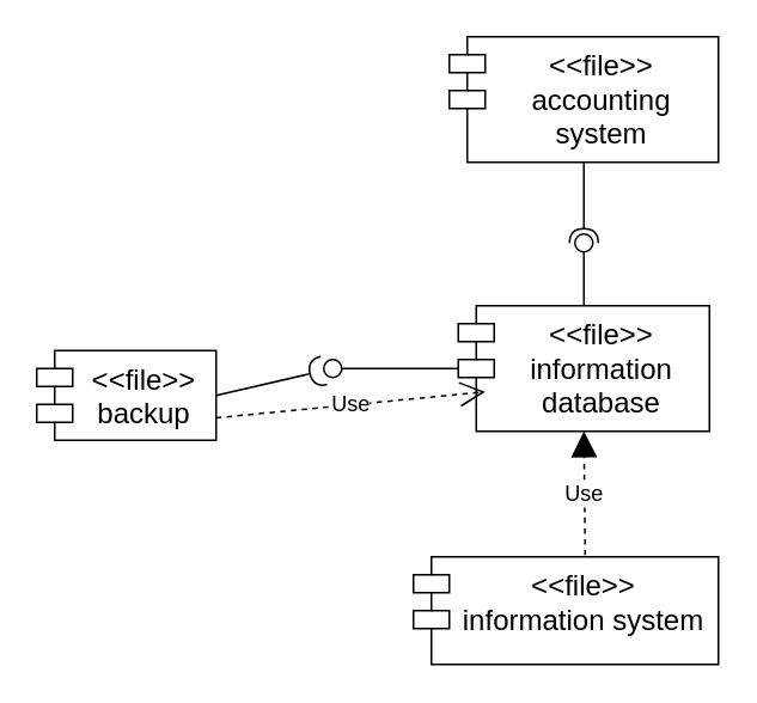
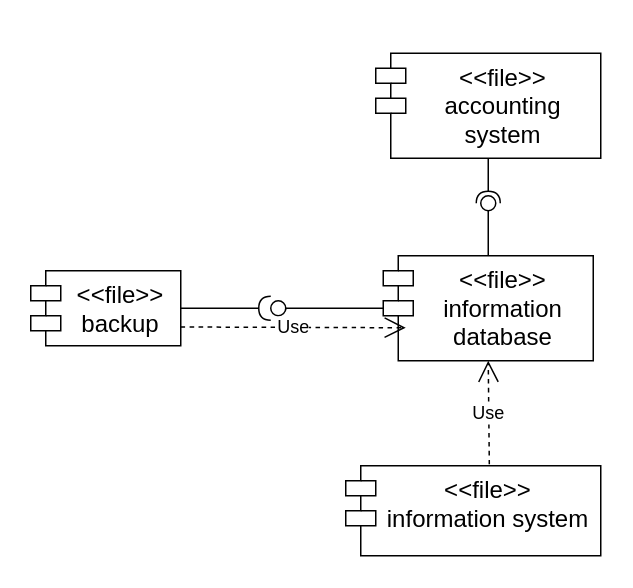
  <mxCell id="0" />
  <mxCell id="1" parent="0" />
- <mxCell id="2" value="&amp;lt;&amp;lt;file&amp;gt;&amp;gt;&lt;br&gt;accounting system" style="shape=module;align=left;spacingLeft=20;align=center;verticalAlign=top;whiteSpace=wrap;html=1;fontSize=16;" vertex="1" parent="1"><mxGeometry x="250" y="20" width="150" height="70" as="geometry" /></mxCell>
+ <mxCell id="2" value="&amp;lt;&amp;lt;file&amp;gt;&amp;gt;&lt;br&gt;accounting system" style="shape=module;align=left;spacingLeft=20;align=center;verticalAlign=top;whiteSpace=wrap;html=1;fontSize=16;" vertex="1" parent="1"><mxGeometry x="250" y="35" width="150" height="70" as="geometry" /></mxCell>
  <mxCell id="3" value="&amp;lt;&amp;lt;file&amp;gt;&amp;gt;&lt;br&gt;information&lt;br&gt;database" style="shape=module;align=left;spacingLeft=20;align=center;verticalAlign=top;whiteSpace=wrap;html=1;fontSize=16;" vertex="1" parent="1"><mxGeometry x="255" y="170" width="140" height="70" as="geometry" /></mxCell>
  <mxCell id="4" value="&amp;lt;&amp;lt;file&amp;gt;&amp;gt;&lt;br&gt;information system" style="shape=module;align=left;spacingLeft=20;align=center;verticalAlign=top;whiteSpace=wrap;html=1;fontSize=16;" vertex="1" parent="1"><mxGeometry x="230" y="310" width="170" height="60" as="geometry" /></mxCell>
- <mxCell id="5" value="&amp;lt;&amp;lt;file&amp;gt;&amp;gt;&lt;br&gt;backup" style="shape=module;align=left;spacingLeft=20;align=center;verticalAlign=top;whiteSpace=wrap;html=1;fontSize=16;" vertex="1" parent="1"><mxGeometry x="20" y="195" width="100" height="50" as="geometry" /></mxCell>
+ <mxCell id="5" value="&amp;lt;&amp;lt;file&amp;gt;&amp;gt;&lt;br&gt;backup" style="shape=module;align=left;spacingLeft=20;align=center;verticalAlign=top;whiteSpace=wrap;html=1;fontSize=16;" vertex="1" parent="1"><mxGeometry x="20" y="180" width="100" height="50" as="geometry" /></mxCell>
  <mxCell id="6" value="" style="rounded=0;orthogonalLoop=1;jettySize=auto;html=1;endArrow=none;endFill=0;sketch=0;sourcePerimeterSpacing=0;targetPerimeterSpacing=0;fontSize=12;startSize=8;endSize=8;curved=1;exitX=1;exitY=0.75;exitDx=0;exitDy=0;" edge="1" parent="1" source="9"><mxGeometry relative="1" as="geometry"><mxPoint x="140" y="205" as="sourcePoint" /><mxPoint x="190" y="205" as="targetPoint" /></mxGeometry></mxCell>
  <mxCell id="7" value="" style="rounded=0;orthogonalLoop=1;jettySize=auto;html=1;endArrow=none;endFill=0;sketch=0;sourcePerimeterSpacing=0;targetPerimeterSpacing=0;fontSize=12;startSize=8;endSize=8;curved=1;" edge="1" parent="1" source="3" target="9"><mxGeometry relative="1" as="geometry"><mxPoint x="130" y="208" as="sourcePoint" /><mxPoint x="190" y="205" as="targetPoint" /></mxGeometry></mxCell>
  <mxCell id="8" value="" style="rounded=0;orthogonalLoop=1;jettySize=auto;html=1;endArrow=halfCircle;endFill=0;endSize=6;strokeWidth=1;sketch=0;fontSize=12;curved=1;exitX=1;exitY=0.5;exitDx=0;exitDy=0;" edge="1" parent="1" source="5" target="9"><mxGeometry relative="1" as="geometry"><mxPoint x="120" y="205" as="sourcePoint" /><mxPoint x="190" y="220" as="targetPoint" /></mxGeometry></mxCell>
  <mxCell id="9" value="" style="ellipse;whiteSpace=wrap;html=1;align=center;aspect=fixed;resizable=0;points=[];outlineConnect=0;sketch=0;fontSize=16;" vertex="1" parent="1"><mxGeometry x="180" y="200" width="10" height="10" as="geometry" /></mxCell>
  <mxCell id="10" value="" style="rounded=0;orthogonalLoop=1;jettySize=auto;html=1;endArrow=none;endFill=0;sketch=0;sourcePerimeterSpacing=0;targetPerimeterSpacing=0;fontSize=12;startSize=8;endSize=8;curved=1;exitX=0.5;exitY=0;exitDx=0;exitDy=0;" edge="1" target="12" parent="1" source="3"><mxGeometry relative="1" as="geometry"><mxPoint x="305" y="135" as="sourcePoint" /></mxGeometry></mxCell>
  <mxCell id="11" value="" style="rounded=0;orthogonalLoop=1;jettySize=auto;html=1;endArrow=halfCircle;endFill=0;entryX=0.5;entryY=0.5;endSize=6;strokeWidth=1;sketch=0;fontSize=12;curved=1;exitX=0.5;exitY=1;exitDx=0;exitDy=0;" edge="1" target="12" parent="1" source="2"><mxGeometry relative="1" as="geometry"><mxPoint x="360" y="130" as="sourcePoint" /></mxGeometry></mxCell>
  <mxCell id="12" value="" style="ellipse;whiteSpace=wrap;html=1;align=center;aspect=fixed;resizable=0;points=[];outlineConnect=0;sketch=0;fontSize=16;" vertex="1" parent="1"><mxGeometry x="320" y="130" width="10" height="10" as="geometry" /></mxCell>
  <mxCell id="13" value="Use" style="endArrow=open;endSize=12;dashed=1;html=1;rounded=0;fontSize=12;curved=1;exitX=1;exitY=0.75;exitDx=0;exitDy=0;" edge="1" parent="1" source="5"><mxGeometry width="160" relative="1" as="geometry"><mxPoint x="130" y="220" as="sourcePoint" /><mxPoint x="270" y="218" as="targetPoint" /></mxGeometry></mxCell>
- <mxCell id="14" value="Use" style="endArrow=block;endSize=12;dashed=1;html=1;rounded=0;fontSize=12;curved=1;entryX=0.5;entryY=1;entryDx=0;entryDy=0;exitX=0.563;exitY=-0.017;exitDx=0;exitDy=0;exitPerimeter=0;" edge="1" parent="1" source="4" target="3"><mxGeometry width="160" relative="1" as="geometry"><mxPoint x="325" y="300" as="sourcePoint" /><mxPoint x="420" y="280" as="targetPoint" /></mxGeometry></mxCell>
+ <mxCell id="14" value="Use" style="endArrow=open;endSize=12;dashed=1;html=1;rounded=0;fontSize=12;curved=1;entryX=0.5;entryY=1;entryDx=0;entryDy=0;exitX=0.563;exitY=-0.017;exitDx=0;exitDy=0;exitPerimeter=0;" edge="1" parent="1" source="4" target="3"><mxGeometry width="160" relative="1" as="geometry"><mxPoint x="325" y="300" as="sourcePoint" /><mxPoint x="420" y="280" as="targetPoint" /></mxGeometry></mxCell>
